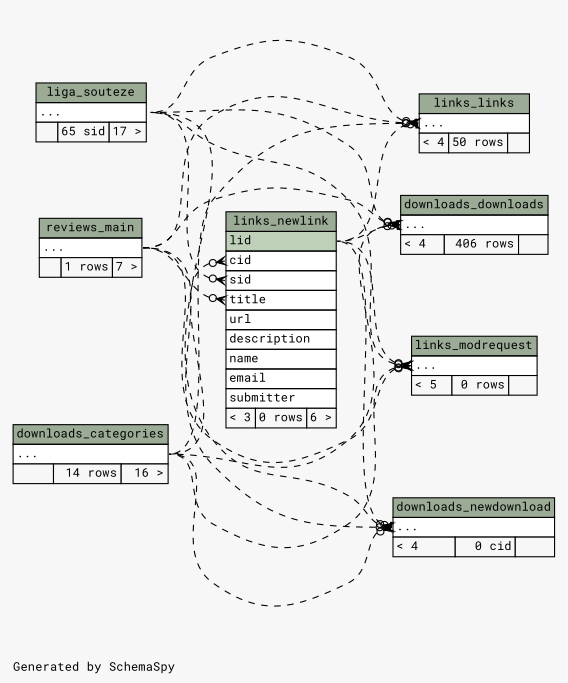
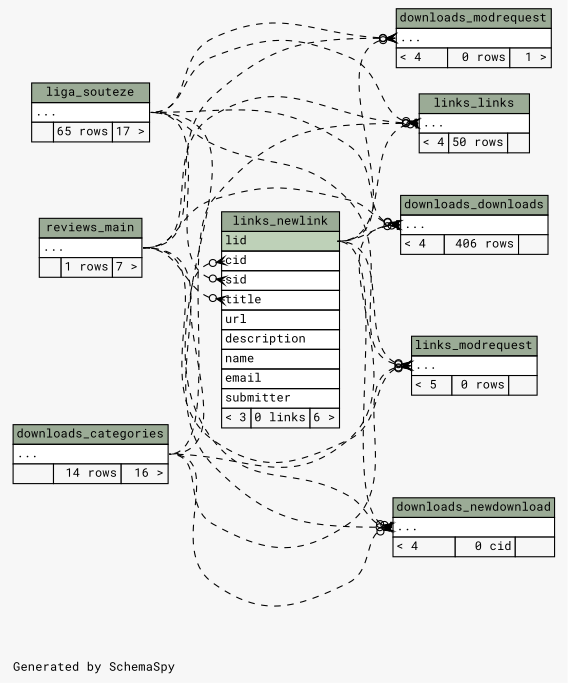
  digraph {
    bgcolor="#f7f7f7"
    fontname="Roboto Mono"
    fontsize=11
    label="\nGenerated by SchemaSpy"
    labeljust=l
    nodesep=0.18
    rankdir=RL
    ranksep=0.46
    node [fontname="Roboto Mono" fontsize=11 shape=plaintext]
    edge [arrowhead=none arrowsize=0.8 arrowtail=crowodot dir=back fontname="Roboto Mono" headport="elipses:e" style=dashed tailport="elipses:w"]
    n1 [label=<     <TABLE BORDER="0" CELLBORDER="1" CELLSPACING="0" BGCOLOR="#ffffff">       <TR><TD COLSPAN="3" BGCOLOR="#9bab96" ALIGN="CENTER">downloads_downloads</TD></TR>       <TR><TD PORT="elipses" COLSPAN="3" ALIGN="LEFT">...</TD></TR>       <TR><TD ALIGN="LEFT" BGCOLOR="#f7f7f7">&lt; 4</TD><TD ALIGN="RIGHT" BGCOLOR="#f7f7f7">406 rows</TD><TD ALIGN="RIGHT" BGCOLOR="#f7f7f7">  </TD></TR>     </TABLE>>]
    n2 [label=<     <TABLE BORDER="0" CELLBORDER="1" CELLSPACING="0" BGCOLOR="#ffffff">       <TR><TD COLSPAN="3" BGCOLOR="#9bab96" ALIGN="CENTER">downloads_categories</TD></TR>       <TR><TD PORT="elipses" COLSPAN="3" ALIGN="LEFT">...</TD></TR>       <TR><TD ALIGN="LEFT" BGCOLOR="#f7f7f7">  </TD><TD ALIGN="RIGHT" BGCOLOR="#f7f7f7">14 rows</TD><TD ALIGN="RIGHT" BGCOLOR="#f7f7f7">16 &gt;</TD></TR>     </TABLE>>]
-   n3 [label=<     <TABLE BORDER="0" CELLBORDER="1" CELLSPACING="0" BGCOLOR="#ffffff">       <TR><TD COLSPAN="3" BGCOLOR="#9bab96" ALIGN="CENTER">links_newlink</TD></TR>       <TR><TD PORT="lid" COLSPAN="3" BGCOLOR="#bed1b8" ALIGN="LEFT">lid</TD></TR>       <TR><TD PORT="cid" COLSPAN="3" ALIGN="LEFT">cid</TD></TR>       <TR><TD PORT="sid" COLSPAN="3" ALIGN="LEFT">sid</TD></TR>       <TR><TD PORT="title" COLSPAN="3" ALIGN="LEFT">title</TD></TR>       <TR><TD PORT="url" COLSPAN="3" ALIGN="LEFT">url</TD></TR>       <TR><TD PORT="description" COLSPAN="3" ALIGN="LEFT">description</TD></TR>       <TR><TD PORT="name" COLSPAN="3" ALIGN="LEFT">name</TD></TR>       <TR><TD PORT="email" COLSPAN="3" ALIGN="LEFT">email</TD></TR>       <TR><TD PORT="submitter" COLSPAN="3" ALIGN="LEFT">submitter</TD></TR>       <TR><TD ALIGN="LEFT" BGCOLOR="#f7f7f7">&lt; 3</TD><TD ALIGN="RIGHT" BGCOLOR="#f7f7f7">0 rows</TD><TD ALIGN="RIGHT" BGCOLOR="#f7f7f7">6 &gt;</TD></TR>     </TABLE>>]
-   n4 [label=<     <TABLE BORDER="0" CELLBORDER="1" CELLSPACING="0" BGCOLOR="#ffffff">       <TR><TD COLSPAN="3" BGCOLOR="#9bab96" ALIGN="CENTER">liga_souteze</TD></TR>       <TR><TD PORT="elipses" COLSPAN="3" ALIGN="LEFT">...</TD></TR>       <TR><TD ALIGN="LEFT" BGCOLOR="#f7f7f7">  </TD><TD ALIGN="RIGHT" BGCOLOR="#f7f7f7">65 sid</TD><TD ALIGN="RIGHT" BGCOLOR="#f7f7f7">17 &gt;</TD></TR>     </TABLE>>]
+   n3 [label=<     <TABLE BORDER="0" CELLBORDER="1" CELLSPACING="0" BGCOLOR="#ffffff">       <TR><TD COLSPAN="3" BGCOLOR="#9bab96" ALIGN="CENTER">links_newlink</TD></TR>       <TR><TD PORT="lid" COLSPAN="3" BGCOLOR="#bed1b8" ALIGN="LEFT">lid</TD></TR>       <TR><TD PORT="cid" COLSPAN="3" ALIGN="LEFT">cid</TD></TR>       <TR><TD PORT="sid" COLSPAN="3" ALIGN="LEFT">sid</TD></TR>       <TR><TD PORT="title" COLSPAN="3" ALIGN="LEFT">title</TD></TR>       <TR><TD PORT="url" COLSPAN="3" ALIGN="LEFT">url</TD></TR>       <TR><TD PORT="description" COLSPAN="3" ALIGN="LEFT">description</TD></TR>       <TR><TD PORT="name" COLSPAN="3" ALIGN="LEFT">name</TD></TR>       <TR><TD PORT="email" COLSPAN="3" ALIGN="LEFT">email</TD></TR>       <TR><TD PORT="submitter" COLSPAN="3" ALIGN="LEFT">submitter</TD></TR>       <TR><TD ALIGN="LEFT" BGCOLOR="#f7f7f7">&lt; 3</TD><TD ALIGN="RIGHT" BGCOLOR="#f7f7f7">0 links</TD><TD ALIGN="RIGHT" BGCOLOR="#f7f7f7">6 &gt;</TD></TR>     </TABLE>>]
+   n4 [label=<     <TABLE BORDER="0" CELLBORDER="1" CELLSPACING="0" BGCOLOR="#ffffff">       <TR><TD COLSPAN="3" BGCOLOR="#9bab96" ALIGN="CENTER">liga_souteze</TD></TR>       <TR><TD PORT="elipses" COLSPAN="3" ALIGN="LEFT">...</TD></TR>       <TR><TD ALIGN="LEFT" BGCOLOR="#f7f7f7">  </TD><TD ALIGN="RIGHT" BGCOLOR="#f7f7f7">65 rows</TD><TD ALIGN="RIGHT" BGCOLOR="#f7f7f7">17 &gt;</TD></TR>     </TABLE>>]
    n5 [label=<     <TABLE BORDER="0" CELLBORDER="1" CELLSPACING="0" BGCOLOR="#ffffff">       <TR><TD COLSPAN="3" BGCOLOR="#9bab96" ALIGN="CENTER">reviews_main</TD></TR>       <TR><TD PORT="elipses" COLSPAN="3" ALIGN="LEFT">...</TD></TR>       <TR><TD ALIGN="LEFT" BGCOLOR="#f7f7f7">  </TD><TD ALIGN="RIGHT" BGCOLOR="#f7f7f7">1 rows</TD><TD ALIGN="RIGHT" BGCOLOR="#f7f7f7">7 &gt;</TD></TR>     </TABLE>>]
+   n6 [label=<     <TABLE BORDER="0" CELLBORDER="1" CELLSPACING="0" BGCOLOR="#ffffff">       <TR><TD COLSPAN="3" BGCOLOR="#9bab96" ALIGN="CENTER">downloads_modrequest</TD></TR>       <TR><TD PORT="elipses" COLSPAN="3" ALIGN="LEFT">...</TD></TR>       <TR><TD ALIGN="LEFT" BGCOLOR="#f7f7f7">&lt; 4</TD><TD ALIGN="RIGHT" BGCOLOR="#f7f7f7">0 rows</TD><TD ALIGN="RIGHT" BGCOLOR="#f7f7f7">1 &gt;</TD></TR>     </TABLE>>]
    n7 [label=<     <TABLE BORDER="0" CELLBORDER="1" CELLSPACING="0" BGCOLOR="#ffffff">       <TR><TD COLSPAN="3" BGCOLOR="#9bab96" ALIGN="CENTER">downloads_newdownload</TD></TR>       <TR><TD PORT="elipses" COLSPAN="3" ALIGN="LEFT">...</TD></TR>       <TR><TD ALIGN="LEFT" BGCOLOR="#f7f7f7">&lt; 4</TD><TD ALIGN="RIGHT" BGCOLOR="#f7f7f7">0 cid</TD><TD ALIGN="RIGHT" BGCOLOR="#f7f7f7">  </TD></TR>     </TABLE>>]
    n8 [label=<     <TABLE BORDER="0" CELLBORDER="1" CELLSPACING="0" BGCOLOR="#ffffff">       <TR><TD COLSPAN="3" BGCOLOR="#9bab96" ALIGN="CENTER">links_links</TD></TR>       <TR><TD PORT="elipses" COLSPAN="3" ALIGN="LEFT">...</TD></TR>       <TR><TD ALIGN="LEFT" BGCOLOR="#f7f7f7">&lt; 4</TD><TD ALIGN="RIGHT" BGCOLOR="#f7f7f7">50 rows</TD><TD ALIGN="RIGHT" BGCOLOR="#f7f7f7">  </TD></TR>     </TABLE>>]
    n9 [label=<     <TABLE BORDER="0" CELLBORDER="1" CELLSPACING="0" BGCOLOR="#ffffff">       <TR><TD COLSPAN="3" BGCOLOR="#9bab96" ALIGN="CENTER">links_modrequest</TD></TR>       <TR><TD PORT="elipses" COLSPAN="3" ALIGN="LEFT">...</TD></TR>       <TR><TD ALIGN="LEFT" BGCOLOR="#f7f7f7">&lt; 5</TD><TD ALIGN="RIGHT" BGCOLOR="#f7f7f7">0 rows</TD><TD ALIGN="RIGHT" BGCOLOR="#f7f7f7">  </TD></TR>     </TABLE>>]
    n1 -> n2
    n1 -> n3 [arrowtail=teeodot headport="lid:e"]
    n1 -> n4
    n1 -> n5
    n3 -> n2 [tailport="cid:w"]
    n3 -> n4 [tailport="sid:w"]
    n3 -> n5 [tailport="title:w"]
+   n6 -> n3 [headport="lid:e"]
+   n6 -> n4
+   n6 -> n5
    n7 -> n2
    n7 -> n3 [arrowtail=teeodot headport="lid:e"]
    n7 -> n4
    n7 -> n5
    n8 -> n2
    n8 -> n3 [arrowtail=teeodot headport="lid:e"]
    n8 -> n4
    n8 -> n5
    n9 -> n2
    n9 -> n3 [headport="lid:e"]
    n9 -> n4
    n9 -> n5
  }
